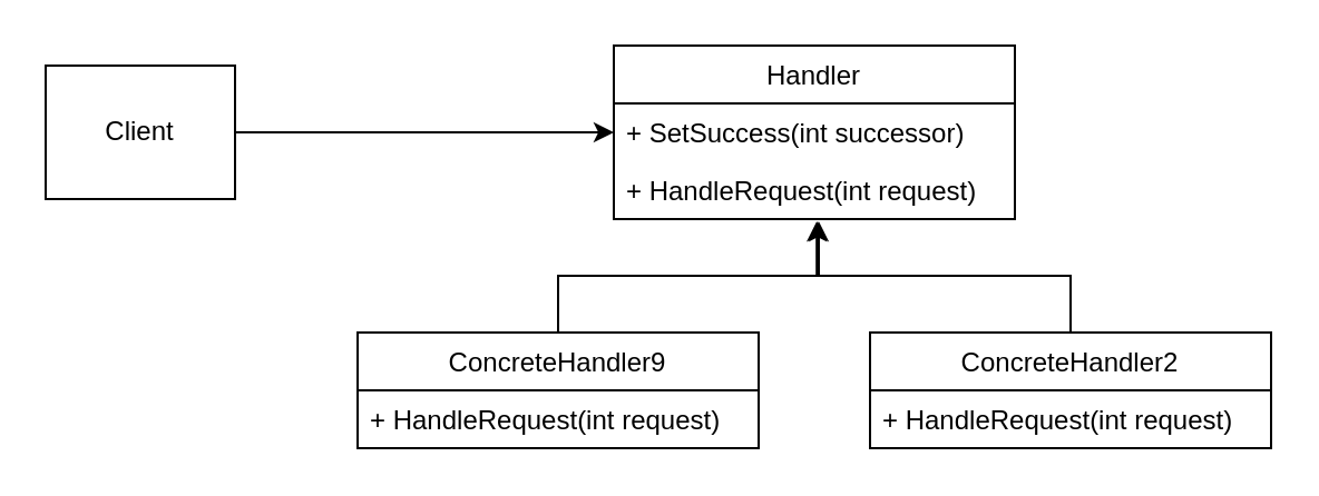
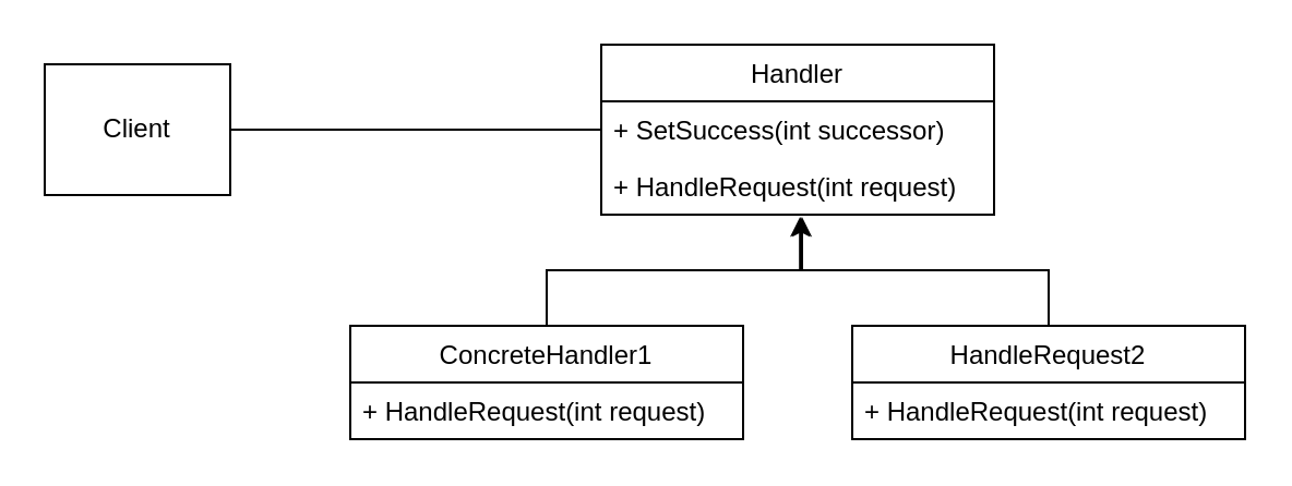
  <mxCell id="0" />
  <mxCell id="1" parent="0" />
- <mxCell id="2" style="edgeStyle=orthogonalEdgeStyle;rounded=0;orthogonalLoop=1;jettySize=auto;html=1;entryX=0;entryY=0.5;entryDx=0;entryDy=0;" edge="1" parent="1" source="3" target="5"><mxGeometry relative="1" as="geometry" /></mxCell>
+ <mxCell id="2" style="edgeStyle=orthogonalEdgeStyle;rounded=0;orthogonalLoop=1;jettySize=auto;html=1;entryX=0;entryY=0.5;entryDx=0;entryDy=0;endArrow=none;" edge="1" parent="1" source="3" target="5"><mxGeometry relative="1" as="geometry" /></mxCell>
  <mxCell id="3" value="Client" style="rounded=0;whiteSpace=wrap;html=1;" vertex="1" parent="1"><mxGeometry x="20" y="29" width="85" height="60" as="geometry" /></mxCell>
  <mxCell id="4" value="Handler" style="swimlane;fontStyle=0;childLayout=stackLayout;horizontal=1;startSize=26;fillColor=none;horizontalStack=0;resizeParent=1;resizeParentMax=0;resizeLast=0;collapsible=1;marginBottom=0;" vertex="1" parent="1"><mxGeometry x="275" y="20" width="180" height="78" as="geometry" /></mxCell>
  <mxCell id="5" value="+ SetSuccess(int successor)" style="text;strokeColor=none;fillColor=none;align=left;verticalAlign=top;spacingLeft=4;spacingRight=4;overflow=hidden;rotatable=0;points=[[0,0.5],[1,0.5]];portConstraint=eastwest;" vertex="1" parent="4"><mxGeometry y="26" width="180" height="26" as="geometry" /></mxCell>
  <mxCell id="6" value="+ HandleRequest(int request)" style="text;strokeColor=none;fillColor=none;align=left;verticalAlign=top;spacingLeft=4;spacingRight=4;overflow=hidden;rotatable=0;points=[[0,0.5],[1,0.5]];portConstraint=eastwest;" vertex="1" parent="4"><mxGeometry y="52" width="180" height="26" as="geometry" /></mxCell>
  <mxCell id="7" style="edgeStyle=orthogonalEdgeStyle;rounded=0;orthogonalLoop=1;jettySize=auto;html=1;entryX=0.511;entryY=1.038;entryDx=0;entryDy=0;entryPerimeter=0;" edge="1" parent="1" source="8" target="6"><mxGeometry relative="1" as="geometry" /></mxCell>
- <mxCell id="8" value="ConcreteHandler9" style="swimlane;fontStyle=0;childLayout=stackLayout;horizontal=1;startSize=26;fillColor=none;horizontalStack=0;resizeParent=1;resizeParentMax=0;resizeLast=0;collapsible=1;marginBottom=0;" vertex="1" parent="1"><mxGeometry x="160" y="149" width="180" height="52" as="geometry" /></mxCell>
+ <mxCell id="8" value="ConcreteHandler1" style="swimlane;fontStyle=0;childLayout=stackLayout;horizontal=1;startSize=26;fillColor=none;horizontalStack=0;resizeParent=1;resizeParentMax=0;resizeLast=0;collapsible=1;marginBottom=0;" vertex="1" parent="1"><mxGeometry x="160" y="149" width="180" height="52" as="geometry" /></mxCell>
  <mxCell id="9" value="+ HandleRequest(int request)" style="text;strokeColor=none;fillColor=none;align=left;verticalAlign=top;spacingLeft=4;spacingRight=4;overflow=hidden;rotatable=0;points=[[0,0.5],[1,0.5]];portConstraint=eastwest;" vertex="1" parent="8"><mxGeometry y="26" width="180" height="26" as="geometry" /></mxCell>
  <mxCell id="10" style="edgeStyle=orthogonalEdgeStyle;rounded=0;orthogonalLoop=1;jettySize=auto;html=1;entryX=0.506;entryY=1.038;entryDx=0;entryDy=0;entryPerimeter=0;" edge="1" parent="1" source="11" target="6"><mxGeometry relative="1" as="geometry" /></mxCell>
- <mxCell id="11" value="ConcreteHandler2" style="swimlane;fontStyle=0;childLayout=stackLayout;horizontal=1;startSize=26;fillColor=none;horizontalStack=0;resizeParent=1;resizeParentMax=0;resizeLast=0;collapsible=1;marginBottom=0;" vertex="1" parent="1"><mxGeometry x="390" y="149" width="180" height="52" as="geometry" /></mxCell>
+ <mxCell id="11" value="HandleRequest2" style="swimlane;fontStyle=0;childLayout=stackLayout;horizontal=1;startSize=26;fillColor=none;horizontalStack=0;resizeParent=1;resizeParentMax=0;resizeLast=0;collapsible=1;marginBottom=0;" vertex="1" parent="1"><mxGeometry x="390" y="149" width="180" height="52" as="geometry" /></mxCell>
  <mxCell id="12" value="+ HandleRequest(int request)" style="text;strokeColor=none;fillColor=none;align=left;verticalAlign=top;spacingLeft=4;spacingRight=4;overflow=hidden;rotatable=0;points=[[0,0.5],[1,0.5]];portConstraint=eastwest;" vertex="1" parent="11"><mxGeometry y="26" width="180" height="26" as="geometry" /></mxCell>
